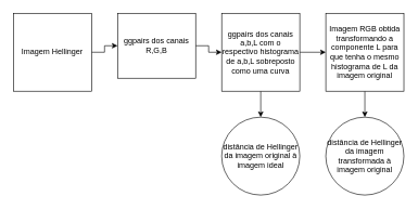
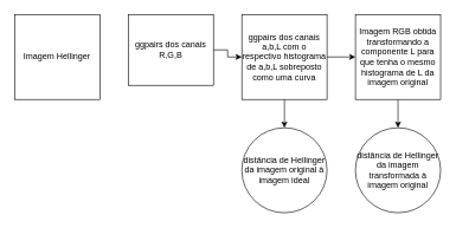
  <mxCell id="0" />
  <mxCell id="1" parent="0" />
- <mxCell id="2" value="" style="edgeStyle=orthogonalEdgeStyle;rounded=0;orthogonalLoop=1;jettySize=auto;html=1;" edge="1" parent="1" source="3" target="5"><mxGeometry relative="1" as="geometry" /></mxCell>
  <mxCell id="3" value="Imagem Hellinger" style="rounded=0;whiteSpace=wrap;html=1;" vertex="1" parent="1"><mxGeometry x="20" y="20" width="120" height="120" as="geometry" /></mxCell>
  <mxCell id="4" value="" style="edgeStyle=orthogonalEdgeStyle;rounded=0;orthogonalLoop=1;jettySize=auto;html=1;" edge="1" parent="1" source="5" target="8"><mxGeometry relative="1" as="geometry" /></mxCell>
  <mxCell id="5" value="ggpairs dos canais R,G,B" style="rounded=0;whiteSpace=wrap;html=1;" vertex="1" parent="1"><mxGeometry x="180" y="20" width="120" height="100" as="geometry" /></mxCell>
  <mxCell id="6" value="" style="edgeStyle=orthogonalEdgeStyle;rounded=0;orthogonalLoop=1;jettySize=auto;html=1;" edge="1" parent="1" source="8" target="9"><mxGeometry relative="1" as="geometry" /></mxCell>
  <mxCell id="7" value="" style="edgeStyle=orthogonalEdgeStyle;rounded=0;orthogonalLoop=1;jettySize=auto;html=1;" edge="1" parent="1" source="8" target="11"><mxGeometry relative="1" as="geometry" /></mxCell>
  <mxCell id="8" value="ggpairs dos canais a,b,L com o respectivo histograma de a,b,L sobreposto como uma curva" style="whiteSpace=wrap;html=1;rounded=0;" vertex="1" parent="1"><mxGeometry x="340" y="20" width="120" height="120" as="geometry" /></mxCell>
  <mxCell id="9" value="distância de Hellinger da imagem original à imagem ideal" style="ellipse;whiteSpace=wrap;html=1;rounded=0;" vertex="1" parent="1"><mxGeometry x="340" y="180" width="120" height="120" as="geometry" /></mxCell>
  <mxCell id="10" value="" style="edgeStyle=orthogonalEdgeStyle;rounded=0;orthogonalLoop=1;jettySize=auto;html=1;" edge="1" parent="1" source="11" target="12"><mxGeometry relative="1" as="geometry" /></mxCell>
  <mxCell id="11" value="Imagem RGB obtida transformando a componente L para que tenha o mesmo histograma de L da imagem original" style="whiteSpace=wrap;html=1;rounded=0;" vertex="1" parent="1"><mxGeometry x="500" y="20" width="120" height="120" as="geometry" /></mxCell>
  <mxCell id="12" value="distância de Hellinger da imagem transformada à imagem original" style="ellipse;whiteSpace=wrap;html=1;rounded=0;" vertex="1" parent="1"><mxGeometry x="500" y="180" width="120" height="120" as="geometry" /></mxCell>
